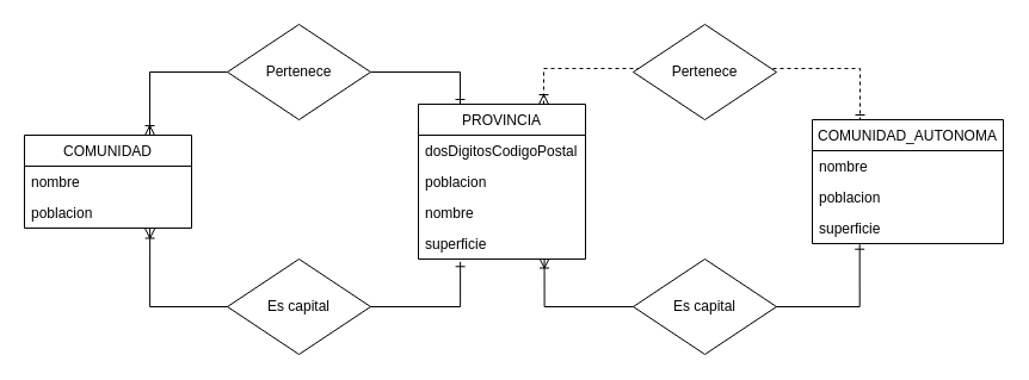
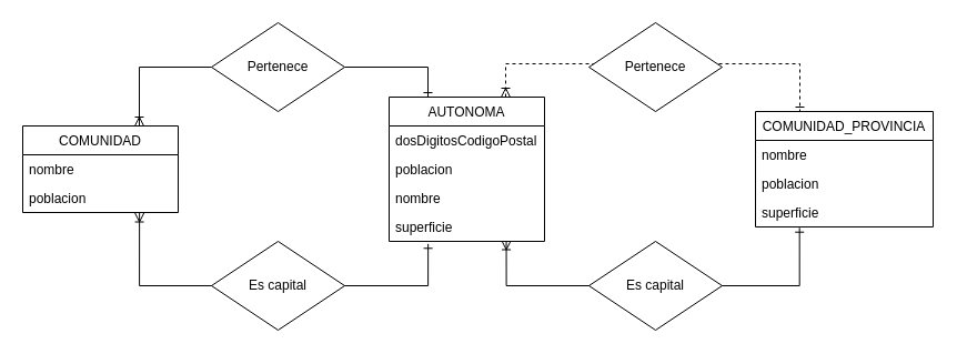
  <mxCell id="0" />
  <mxCell id="1" parent="0" />
  <mxCell id="2" value="COMUNIDAD" style="swimlane;fontStyle=0;childLayout=stackLayout;horizontal=1;startSize=26;horizontalStack=0;resizeParent=1;resizeParentMax=0;resizeLast=0;collapsible=1;marginBottom=0;" vertex="1" parent="1"><mxGeometry x="20" y="113" width="140" height="78" as="geometry" /></mxCell>
  <mxCell id="3" value="nombre" style="text;strokeColor=none;fillColor=none;align=left;verticalAlign=top;spacingLeft=4;spacingRight=4;overflow=hidden;rotatable=0;points=[[0,0.5],[1,0.5]];portConstraint=eastwest;" vertex="1" parent="2"><mxGeometry y="26" width="140" height="26" as="geometry" /></mxCell>
  <mxCell id="4" value="poblacion" style="text;strokeColor=none;fillColor=none;align=left;verticalAlign=top;spacingLeft=4;spacingRight=4;overflow=hidden;rotatable=0;points=[[0,0.5],[1,0.5]];portConstraint=eastwest;" vertex="1" parent="2"><mxGeometry y="52" width="140" height="26" as="geometry" /></mxCell>
- <mxCell id="5" value="PROVINCIA" style="swimlane;fontStyle=0;childLayout=stackLayout;horizontal=1;startSize=26;horizontalStack=0;resizeParent=1;resizeParentMax=0;resizeLast=0;collapsible=1;marginBottom=0;" vertex="1" parent="1"><mxGeometry x="350" y="87" width="140" height="130" as="geometry" /></mxCell>
+ <mxCell id="5" value="AUTONOMA" style="swimlane;fontStyle=0;childLayout=stackLayout;horizontal=1;startSize=26;horizontalStack=0;resizeParent=1;resizeParentMax=0;resizeLast=0;collapsible=1;marginBottom=0;" vertex="1" parent="1"><mxGeometry x="350" y="87" width="140" height="130" as="geometry" /></mxCell>
  <mxCell id="6" value="dosDigitosCodigoPostal" style="text;strokeColor=none;fillColor=none;align=left;verticalAlign=top;spacingLeft=4;spacingRight=4;overflow=hidden;rotatable=0;points=[[0,0.5],[1,0.5]];portConstraint=eastwest;" vertex="1" parent="5"><mxGeometry y="26" width="140" height="26" as="geometry" /></mxCell>
  <mxCell id="7" value="poblacion" style="text;strokeColor=none;fillColor=none;align=left;verticalAlign=top;spacingLeft=4;spacingRight=4;overflow=hidden;rotatable=0;points=[[0,0.5],[1,0.5]];portConstraint=eastwest;" vertex="1" parent="5"><mxGeometry y="52" width="140" height="26" as="geometry" /></mxCell>
  <mxCell id="8" value="nombre" style="text;strokeColor=none;fillColor=none;align=left;verticalAlign=top;spacingLeft=4;spacingRight=4;overflow=hidden;rotatable=0;points=[[0,0.5],[1,0.5]];portConstraint=eastwest;" vertex="1" parent="5"><mxGeometry y="78" width="140" height="26" as="geometry" /></mxCell>
  <mxCell id="9" value="superficie" style="text;strokeColor=none;fillColor=none;align=left;verticalAlign=top;spacingLeft=4;spacingRight=4;overflow=hidden;rotatable=0;points=[[0,0.5],[1,0.5]];portConstraint=eastwest;" vertex="1" parent="5"><mxGeometry y="104" width="140" height="26" as="geometry" /></mxCell>
  <mxCell id="10" style="edgeStyle=orthogonalEdgeStyle;rounded=0;orthogonalLoop=1;jettySize=auto;html=1;entryX=0.25;entryY=0;entryDx=0;entryDy=0;startArrow=none;startFill=0;endArrow=ERone;endFill=0;exitX=1;exitY=0.5;exitDx=0;exitDy=0;" edge="1" parent="1" source="18" target="5"><mxGeometry relative="1" as="geometry" /></mxCell>
- <mxCell id="11" value="COMUNIDAD_AUTONOMA" style="swimlane;fontStyle=0;childLayout=stackLayout;horizontal=1;startSize=26;horizontalStack=0;resizeParent=1;resizeParentMax=0;resizeLast=0;collapsible=1;marginBottom=0;" vertex="1" parent="1"><mxGeometry x="680" y="100" width="160" height="104" as="geometry" /></mxCell>
+ <mxCell id="11" value="COMUNIDAD_PROVINCIA" style="swimlane;fontStyle=0;childLayout=stackLayout;horizontal=1;startSize=26;horizontalStack=0;resizeParent=1;resizeParentMax=0;resizeLast=0;collapsible=1;marginBottom=0;" vertex="1" parent="1"><mxGeometry x="680" y="100" width="160" height="104" as="geometry" /></mxCell>
  <mxCell id="12" value="nombre" style="text;strokeColor=none;fillColor=none;align=left;verticalAlign=top;spacingLeft=4;spacingRight=4;overflow=hidden;rotatable=0;points=[[0,0.5],[1,0.5]];portConstraint=eastwest;" vertex="1" parent="11"><mxGeometry y="26" width="160" height="26" as="geometry" /></mxCell>
  <mxCell id="13" value="poblacion" style="text;strokeColor=none;fillColor=none;align=left;verticalAlign=top;spacingLeft=4;spacingRight=4;overflow=hidden;rotatable=0;points=[[0,0.5],[1,0.5]];portConstraint=eastwest;" vertex="1" parent="11"><mxGeometry y="52" width="160" height="26" as="geometry" /></mxCell>
  <mxCell id="14" value="superficie" style="text;strokeColor=none;fillColor=none;align=left;verticalAlign=top;spacingLeft=4;spacingRight=4;overflow=hidden;rotatable=0;points=[[0,0.5],[1,0.5]];portConstraint=eastwest;" vertex="1" parent="11"><mxGeometry y="78" width="160" height="26" as="geometry" /></mxCell>
  <mxCell id="15" style="edgeStyle=orthogonalEdgeStyle;rounded=0;orthogonalLoop=1;jettySize=auto;html=1;entryX=0.25;entryY=0;entryDx=0;entryDy=0;startArrow=ERoneToMany;startFill=0;endArrow=ERone;endFill=0;exitX=0.75;exitY=0;exitDx=0;exitDy=0;dashed=1;" edge="1" parent="1" source="5" target="11"><mxGeometry relative="1" as="geometry"><Array as="points"><mxPoint x="455" y="57" /><mxPoint x="720" y="57" /></Array></mxGeometry></mxCell>
  <mxCell id="16" style="edgeStyle=orthogonalEdgeStyle;rounded=0;orthogonalLoop=1;jettySize=auto;html=1;startArrow=ERoneToMany;startFill=0;endArrow=ERone;endFill=0;entryX=0.251;entryY=1.088;entryDx=0;entryDy=0;entryPerimeter=0;exitX=0.751;exitY=1.019;exitDx=0;exitDy=0;exitPerimeter=0;" edge="1" parent="1" source="4" target="9"><mxGeometry relative="1" as="geometry"><mxPoint x="300" y="277" as="targetPoint" /><Array as="points"><mxPoint x="125" y="257" /><mxPoint x="385" y="257" /></Array></mxGeometry></mxCell>
  <mxCell id="17" style="edgeStyle=orthogonalEdgeStyle;rounded=0;orthogonalLoop=1;jettySize=auto;html=1;entryX=0.248;entryY=1.027;entryDx=0;entryDy=0;startArrow=ERoneToMany;startFill=0;endArrow=ERone;endFill=0;exitX=0.754;exitY=0.981;exitDx=0;exitDy=0;exitPerimeter=0;entryPerimeter=0;" edge="1" parent="1" source="9" target="14"><mxGeometry relative="1" as="geometry"><mxPoint x="465" y="97" as="sourcePoint" /><mxPoint x="730" y="97" as="targetPoint" /><Array as="points"><mxPoint x="456" y="257" /><mxPoint x="720" y="257" /></Array></mxGeometry></mxCell>
  <mxCell id="18" value="Pertenece&lt;span style=&quot;color: rgba(0 , 0 , 0 , 0) ; font-family: monospace ; font-size: 0px&quot;&gt;%3CmxGraphModel%3E%3Croot%3E%3CmxCell%20id%3D%220%22%2F%3E%3CmxCell%20id%3D%221%22%20parent%3D%220%22%2F%3E%3CmxCell%20id%3D%222%22%20style%3D%22edgeStyle%3DorthogonalEdgeStyle%3Brounded%3D0%3BorthogonalLoop%3D1%3BjettySize%3Dauto%3Bhtml%3D1%3BentryX%3D0.25%3BentryY%3D0%3BentryDx%3D0%3BentryDy%3D0%3BstartArrow%3DERoneToMany%3BstartFill%3D0%3BendArrow%3DERone%3BendFill%3D0%3BexitX%3D0.75%3BexitY%3D0%3BexitDx%3D0%3BexitDy%3D0%3B%22%20edge%3D%221%22%20parent%3D%221%22%3E%3CmxGeometry%20relative%3D%221%22%20as%3D%22geometry%22%3E%3CmxPoint%20x%3D%2255%22%20y%3D%22390.0%22%20as%3D%22sourcePoint%22%2F%3E%3CmxPoint%20x%3D%22320%22%20y%3D%22390.0%22%20as%3D%22targetPoint%22%2F%3E%3C%2FmxGeometry%3E%3C%2FmxCell%3E%3C%2Froot%3E%3C%2FmxGraphModel%3E&lt;/span&gt;" style="rhombus;whiteSpace=wrap;html=1;" vertex="1" parent="1"><mxGeometry x="190" y="20" width="120" height="80" as="geometry" /></mxCell>
  <mxCell id="19" value="" style="edgeStyle=orthogonalEdgeStyle;rounded=0;orthogonalLoop=1;jettySize=auto;html=1;entryX=0;entryY=0.5;entryDx=0;entryDy=0;startArrow=ERoneToMany;startFill=0;endArrow=none;endFill=0;exitX=0.75;exitY=0;exitDx=0;exitDy=0;" edge="1" parent="1" source="2" target="18"><mxGeometry relative="1" as="geometry"><mxPoint x="125" y="113" as="sourcePoint" /><mxPoint x="385" y="87" as="targetPoint" /></mxGeometry></mxCell>
  <mxCell id="20" value="Es capital" style="rhombus;whiteSpace=wrap;html=1;" vertex="1" parent="1"><mxGeometry x="190" y="217" width="120" height="80" as="geometry" /></mxCell>
  <mxCell id="21" value="Pertenece&lt;span style=&quot;color: rgba(0 , 0 , 0 , 0) ; font-family: monospace ; font-size: 0px&quot;&gt;%3CmxGraphModel%3E%3Croot%3E%3CmxCell%20id%3D%220%22%2F%3E%3CmxCell%20id%3D%221%22%20parent%3D%220%22%2F%3E%3CmxCell%20id%3D%222%22%20style%3D%22edgeStyle%3DorthogonalEdgeStyle%3Brounded%3D0%3BorthogonalLoop%3D1%3BjettySize%3Dauto%3Bhtml%3D1%3BentryX%3D0.25%3BentryY%3D0%3BentryDx%3D0%3BentryDy%3D0%3BstartArrow%3DERoneToMany%3BstartFill%3D0%3BendArrow%3DERone%3BendFill%3D0%3BexitX%3D0.75%3BexitY%3D0%3BexitDx%3D0%3BexitDy%3D0%3B%22%20edge%3D%221%22%20parent%3D%221%22%3E%3CmxGeometry%20relative%3D%221%22%20as%3D%22geometry%22%3E%3CmxPoint%20x%3D%2255%22%20y%3D%22390.0%22%20as%3D%22sourcePoint%22%2F%3E%3CmxPoint%20x%3D%22320%22%20y%3D%22390.0%22%20as%3D%22targetPoint%22%2F%3E%3C%2FmxGeometry%3E%3C%2FmxCell%3E%3C%2Froot%3E%3C%2FmxGraphModel%3E&lt;/span&gt;" style="rhombus;whiteSpace=wrap;html=1;" vertex="1" parent="1"><mxGeometry x="530" y="20" width="120" height="80" as="geometry" /></mxCell>
  <mxCell id="22" value="Es capital" style="rhombus;whiteSpace=wrap;html=1;" vertex="1" parent="1"><mxGeometry x="530" y="217" width="120" height="80" as="geometry" /></mxCell>
